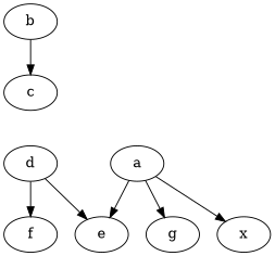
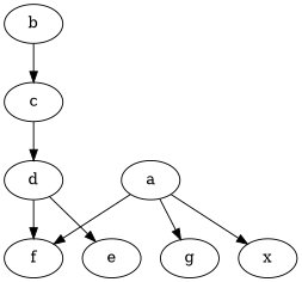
  digraph {
    a
    f
    g
    x
    b
    c
    d
    e
-   a -> e
+   a -> f
    a -> g
    a -> x
    b -> c
+   c -> d
    d -> f
    d -> e
  }
